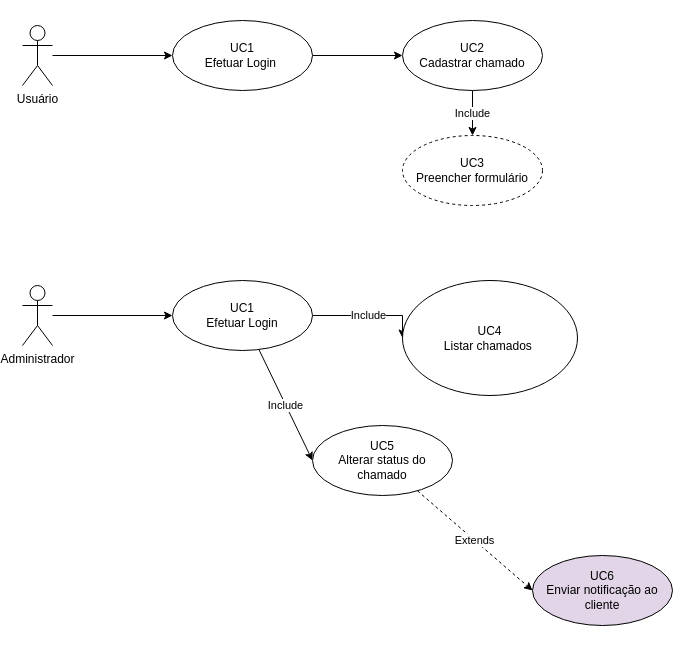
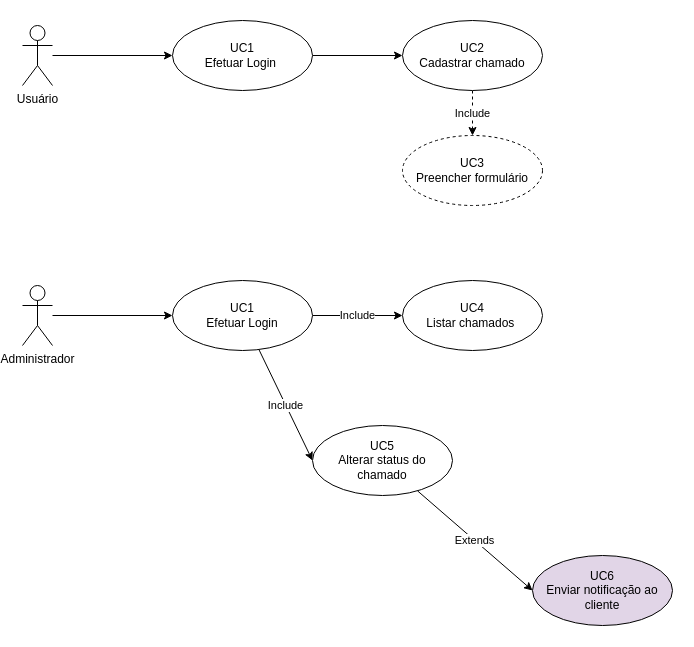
  <mxCell id="0" />
  <mxCell id="1" parent="0" />
  <mxCell id="2" style="edgeStyle=orthogonalEdgeStyle;rounded=0;orthogonalLoop=1;jettySize=auto;html=1;entryX=0;entryY=0.5;entryDx=0;entryDy=0;" edge="1" parent="1" source="3" target="7"><mxGeometry relative="1" as="geometry" /></mxCell>
  <mxCell id="3" value="Usuário" style="shape=umlActor;verticalLabelPosition=bottom;labelBackgroundColor=#ffffff;verticalAlign=top;html=1;" vertex="1" parent="1"><mxGeometry x="20" y="25" width="30" height="60" as="geometry" /></mxCell>
  <mxCell id="4" style="edgeStyle=orthogonalEdgeStyle;rounded=0;orthogonalLoop=1;jettySize=auto;html=1;entryX=0;entryY=0.5;entryDx=0;entryDy=0;" edge="1" parent="1" source="5" target="10"><mxGeometry relative="1" as="geometry"><mxPoint x="150" y="315" as="targetPoint" /></mxGeometry></mxCell>
  <mxCell id="5" value="Administrador" style="shape=umlActor;verticalLabelPosition=bottom;labelBackgroundColor=#ffffff;verticalAlign=top;html=1;" vertex="1" parent="1"><mxGeometry x="20" y="285" width="30" height="60" as="geometry" /></mxCell>
  <mxCell id="6" style="edgeStyle=orthogonalEdgeStyle;rounded=0;orthogonalLoop=1;jettySize=auto;html=1;entryX=0;entryY=0.5;entryDx=0;entryDy=0;" edge="1" parent="1" source="7" target="12"><mxGeometry relative="1" as="geometry" /></mxCell>
  <mxCell id="7" value="UC1&lt;br&gt;Efetuar Login&amp;nbsp;" style="ellipse;whiteSpace=wrap;html=1;" vertex="1" parent="1"><mxGeometry x="170" y="20" width="140" height="70" as="geometry" /></mxCell>
  <mxCell id="8" value="Include" style="edgeStyle=orthogonalEdgeStyle;rounded=0;orthogonalLoop=1;jettySize=auto;html=1;entryX=0;entryY=0.5;entryDx=0;entryDy=0;" edge="1" parent="1" source="10" target="13"><mxGeometry relative="1" as="geometry"><Array as="points"><mxPoint x="400" y="315" /></Array></mxGeometry></mxCell>
  <mxCell id="9" value="Include" style="rounded=0;orthogonalLoop=1;jettySize=auto;html=1;entryX=0;entryY=0.5;entryDx=0;entryDy=0;" edge="1" parent="1" source="10" target="15"><mxGeometry relative="1" as="geometry" /></mxCell>
  <mxCell id="10" value="UC1&lt;br&gt;Efetuar Login" style="ellipse;whiteSpace=wrap;html=1;" vertex="1" parent="1"><mxGeometry x="170" y="280" width="140" height="70" as="geometry" /></mxCell>
- <mxCell id="11" value="Include" style="edgeStyle=orthogonalEdgeStyle;rounded=0;orthogonalLoop=1;jettySize=auto;html=1;entryX=0.5;entryY=0;entryDx=0;entryDy=0;" edge="1" parent="1" source="12" target="16"><mxGeometry relative="1" as="geometry" /></mxCell>
+ <mxCell id="11" value="Include" style="edgeStyle=orthogonalEdgeStyle;rounded=0;orthogonalLoop=1;jettySize=auto;html=1;entryX=0.5;entryY=0;entryDx=0;entryDy=0;dashed=1;" edge="1" parent="1" source="12" target="16"><mxGeometry relative="1" as="geometry" /></mxCell>
  <mxCell id="12" value="UC2&lt;br&gt;Cadastrar chamado" style="ellipse;whiteSpace=wrap;html=1;" vertex="1" parent="1"><mxGeometry x="400" y="20" width="140" height="70" as="geometry" /></mxCell>
- <mxCell id="13" value="UC4&lt;br&gt;Listar chamados&amp;nbsp;" style="ellipse;whiteSpace=wrap;html=1;" vertex="1" parent="1"><mxGeometry x="400" y="280" width="175" height="115" as="geometry" /></mxCell>
- <mxCell id="14" value="Extends" style="edgeStyle=none;rounded=0;orthogonalLoop=1;jettySize=auto;html=1;entryX=0;entryY=0.5;entryDx=0;entryDy=0;dashed=1;" edge="1" parent="1" source="15" target="17"><mxGeometry relative="1" as="geometry" /></mxCell>
+ <mxCell id="13" value="UC4&lt;br&gt;Listar chamados&amp;nbsp;" style="ellipse;whiteSpace=wrap;html=1;" vertex="1" parent="1"><mxGeometry x="400" y="280" width="140" height="70" as="geometry" /></mxCell>
+ <mxCell id="14" value="Extends" style="edgeStyle=none;rounded=0;orthogonalLoop=1;jettySize=auto;html=1;entryX=0;entryY=0.5;entryDx=0;entryDy=0;" edge="1" parent="1" source="15" target="17"><mxGeometry relative="1" as="geometry" /></mxCell>
  <mxCell id="15" value="UC5&lt;br&gt;Alterar status do chamado" style="ellipse;whiteSpace=wrap;html=1;" vertex="1" parent="1"><mxGeometry x="310" y="425" width="140" height="70" as="geometry" /></mxCell>
  <mxCell id="16" value="UC3&lt;br&gt;Preencher formulário " style="ellipse;whiteSpace=wrap;html=1;dashed=1;" vertex="1" parent="1"><mxGeometry x="400" y="135" width="140" height="70" as="geometry" /></mxCell>
  <mxCell id="17" value="UC6&lt;br&gt;Enviar notificação ao cliente" style="ellipse;whiteSpace=wrap;html=1;fillColor=#e1d5e7;" vertex="1" parent="1"><mxGeometry x="530" y="555" width="140" height="70" as="geometry" /></mxCell>
